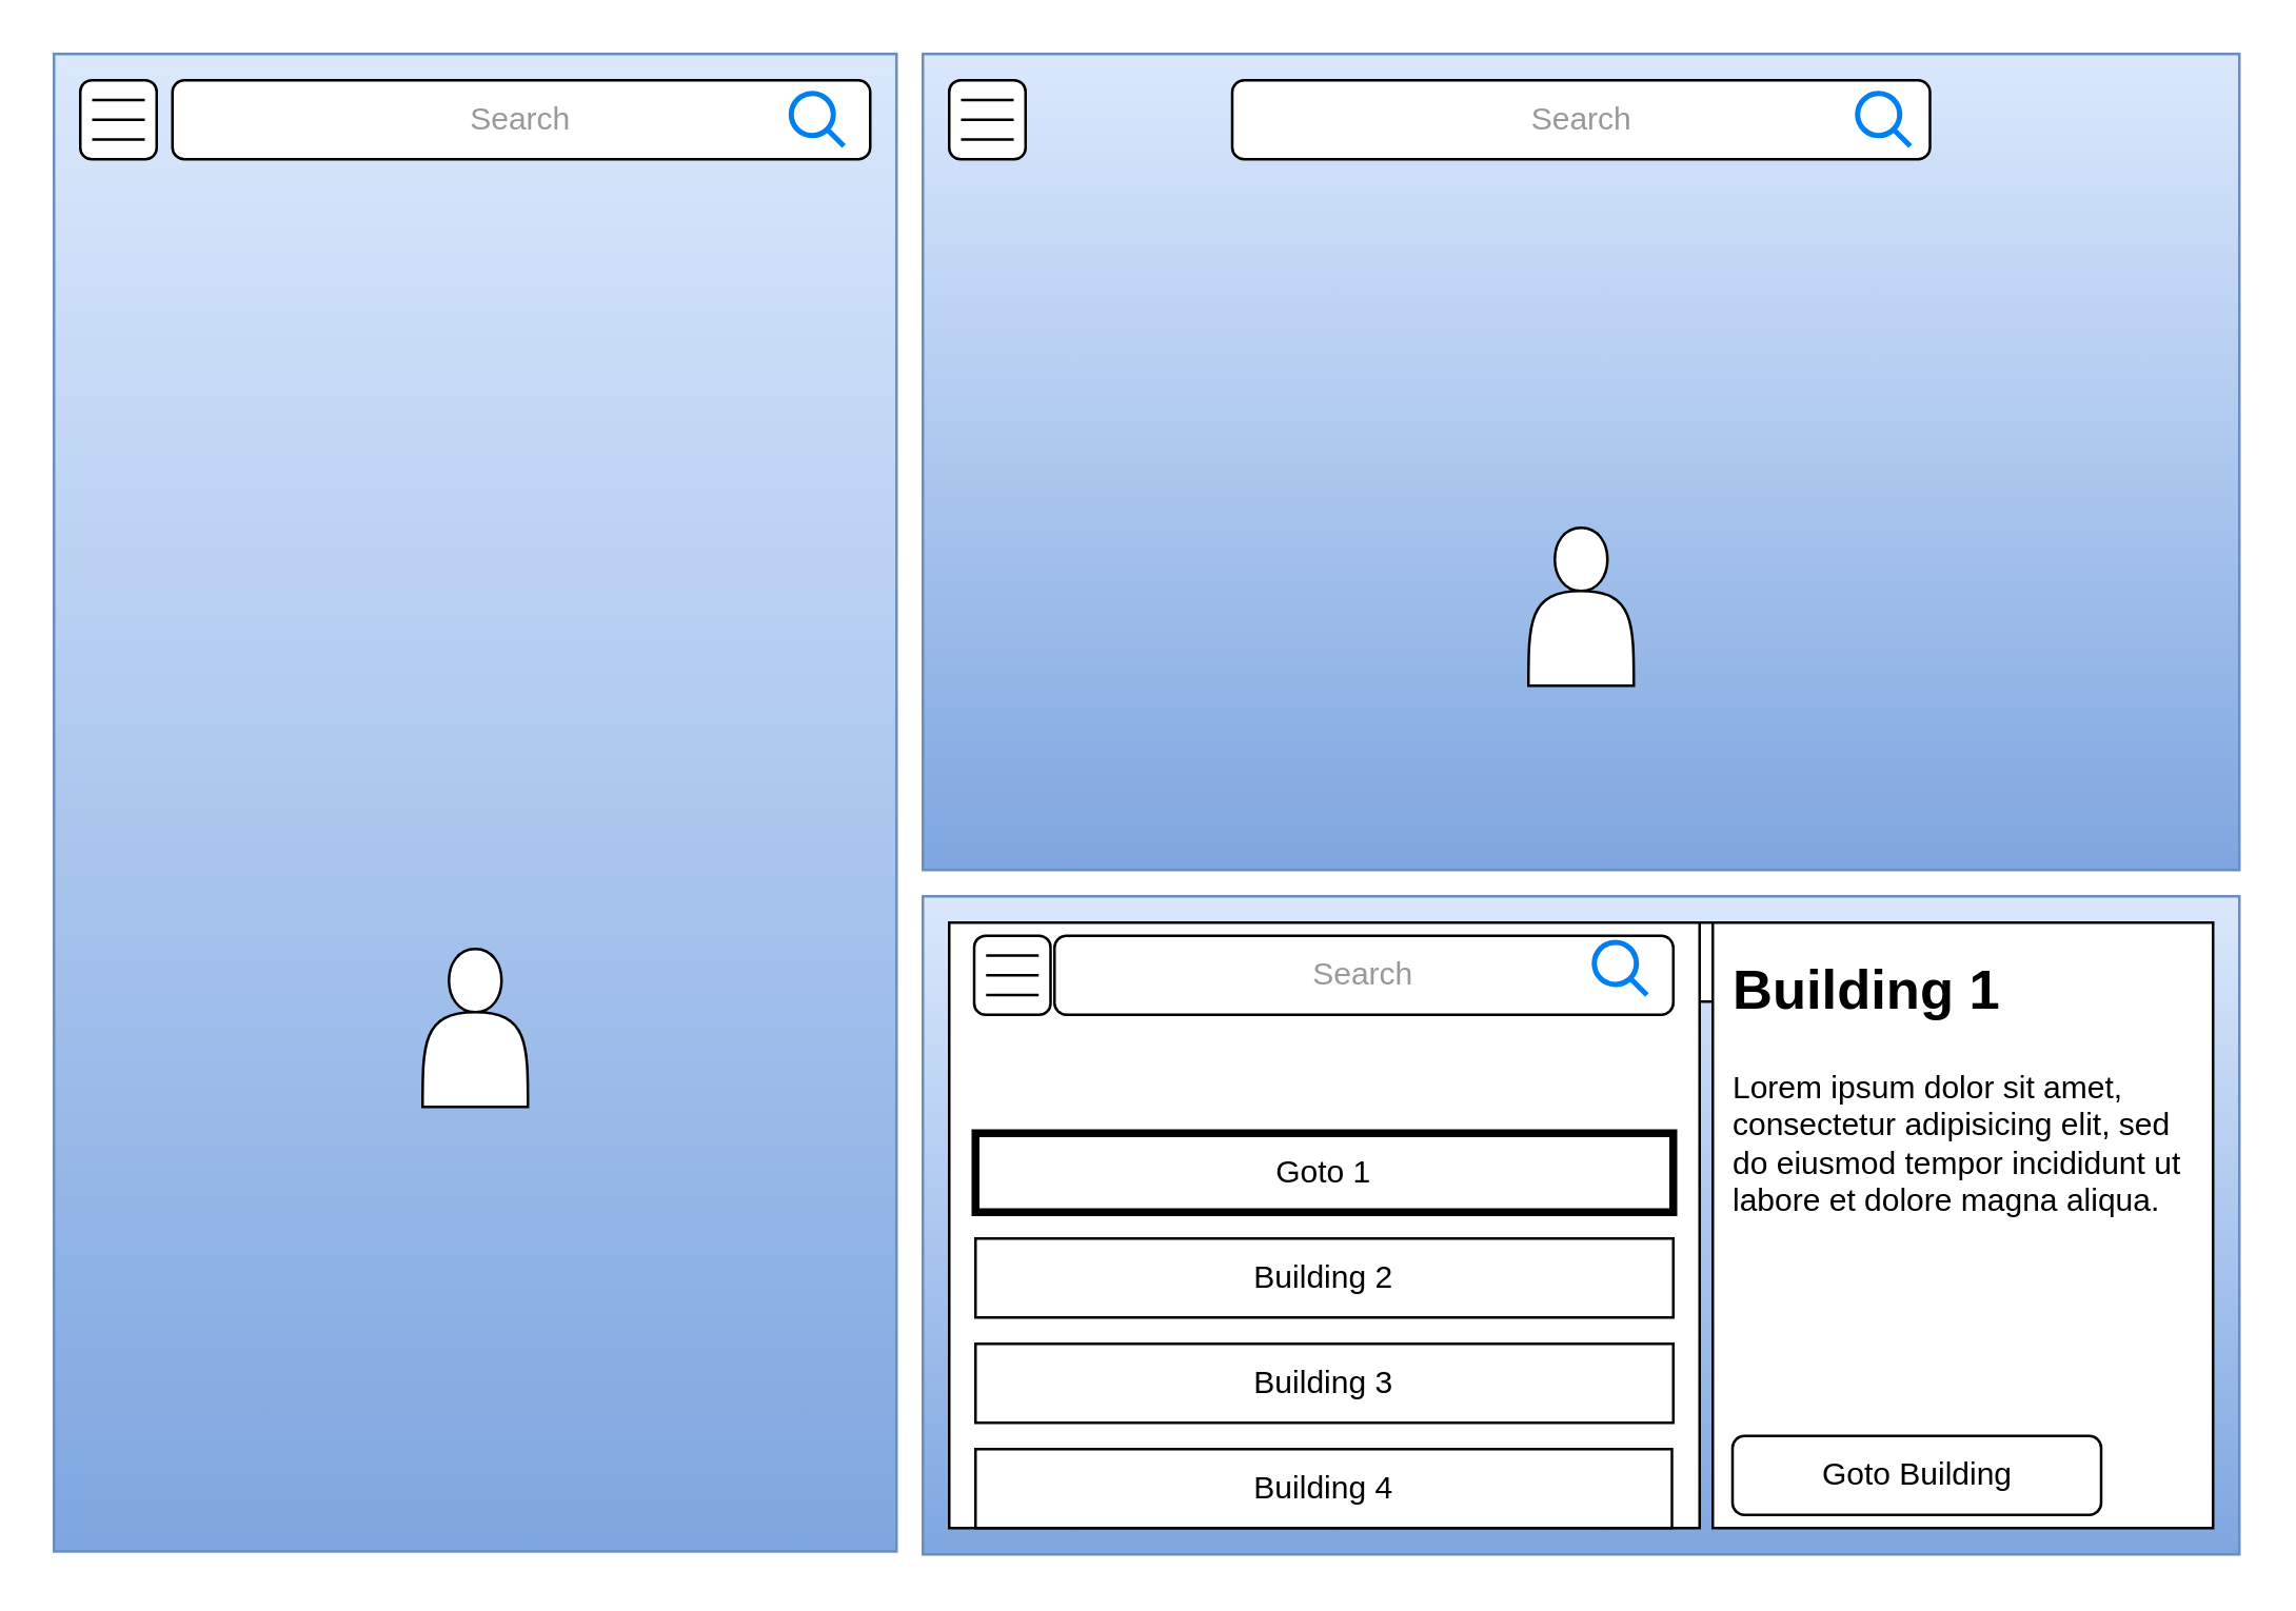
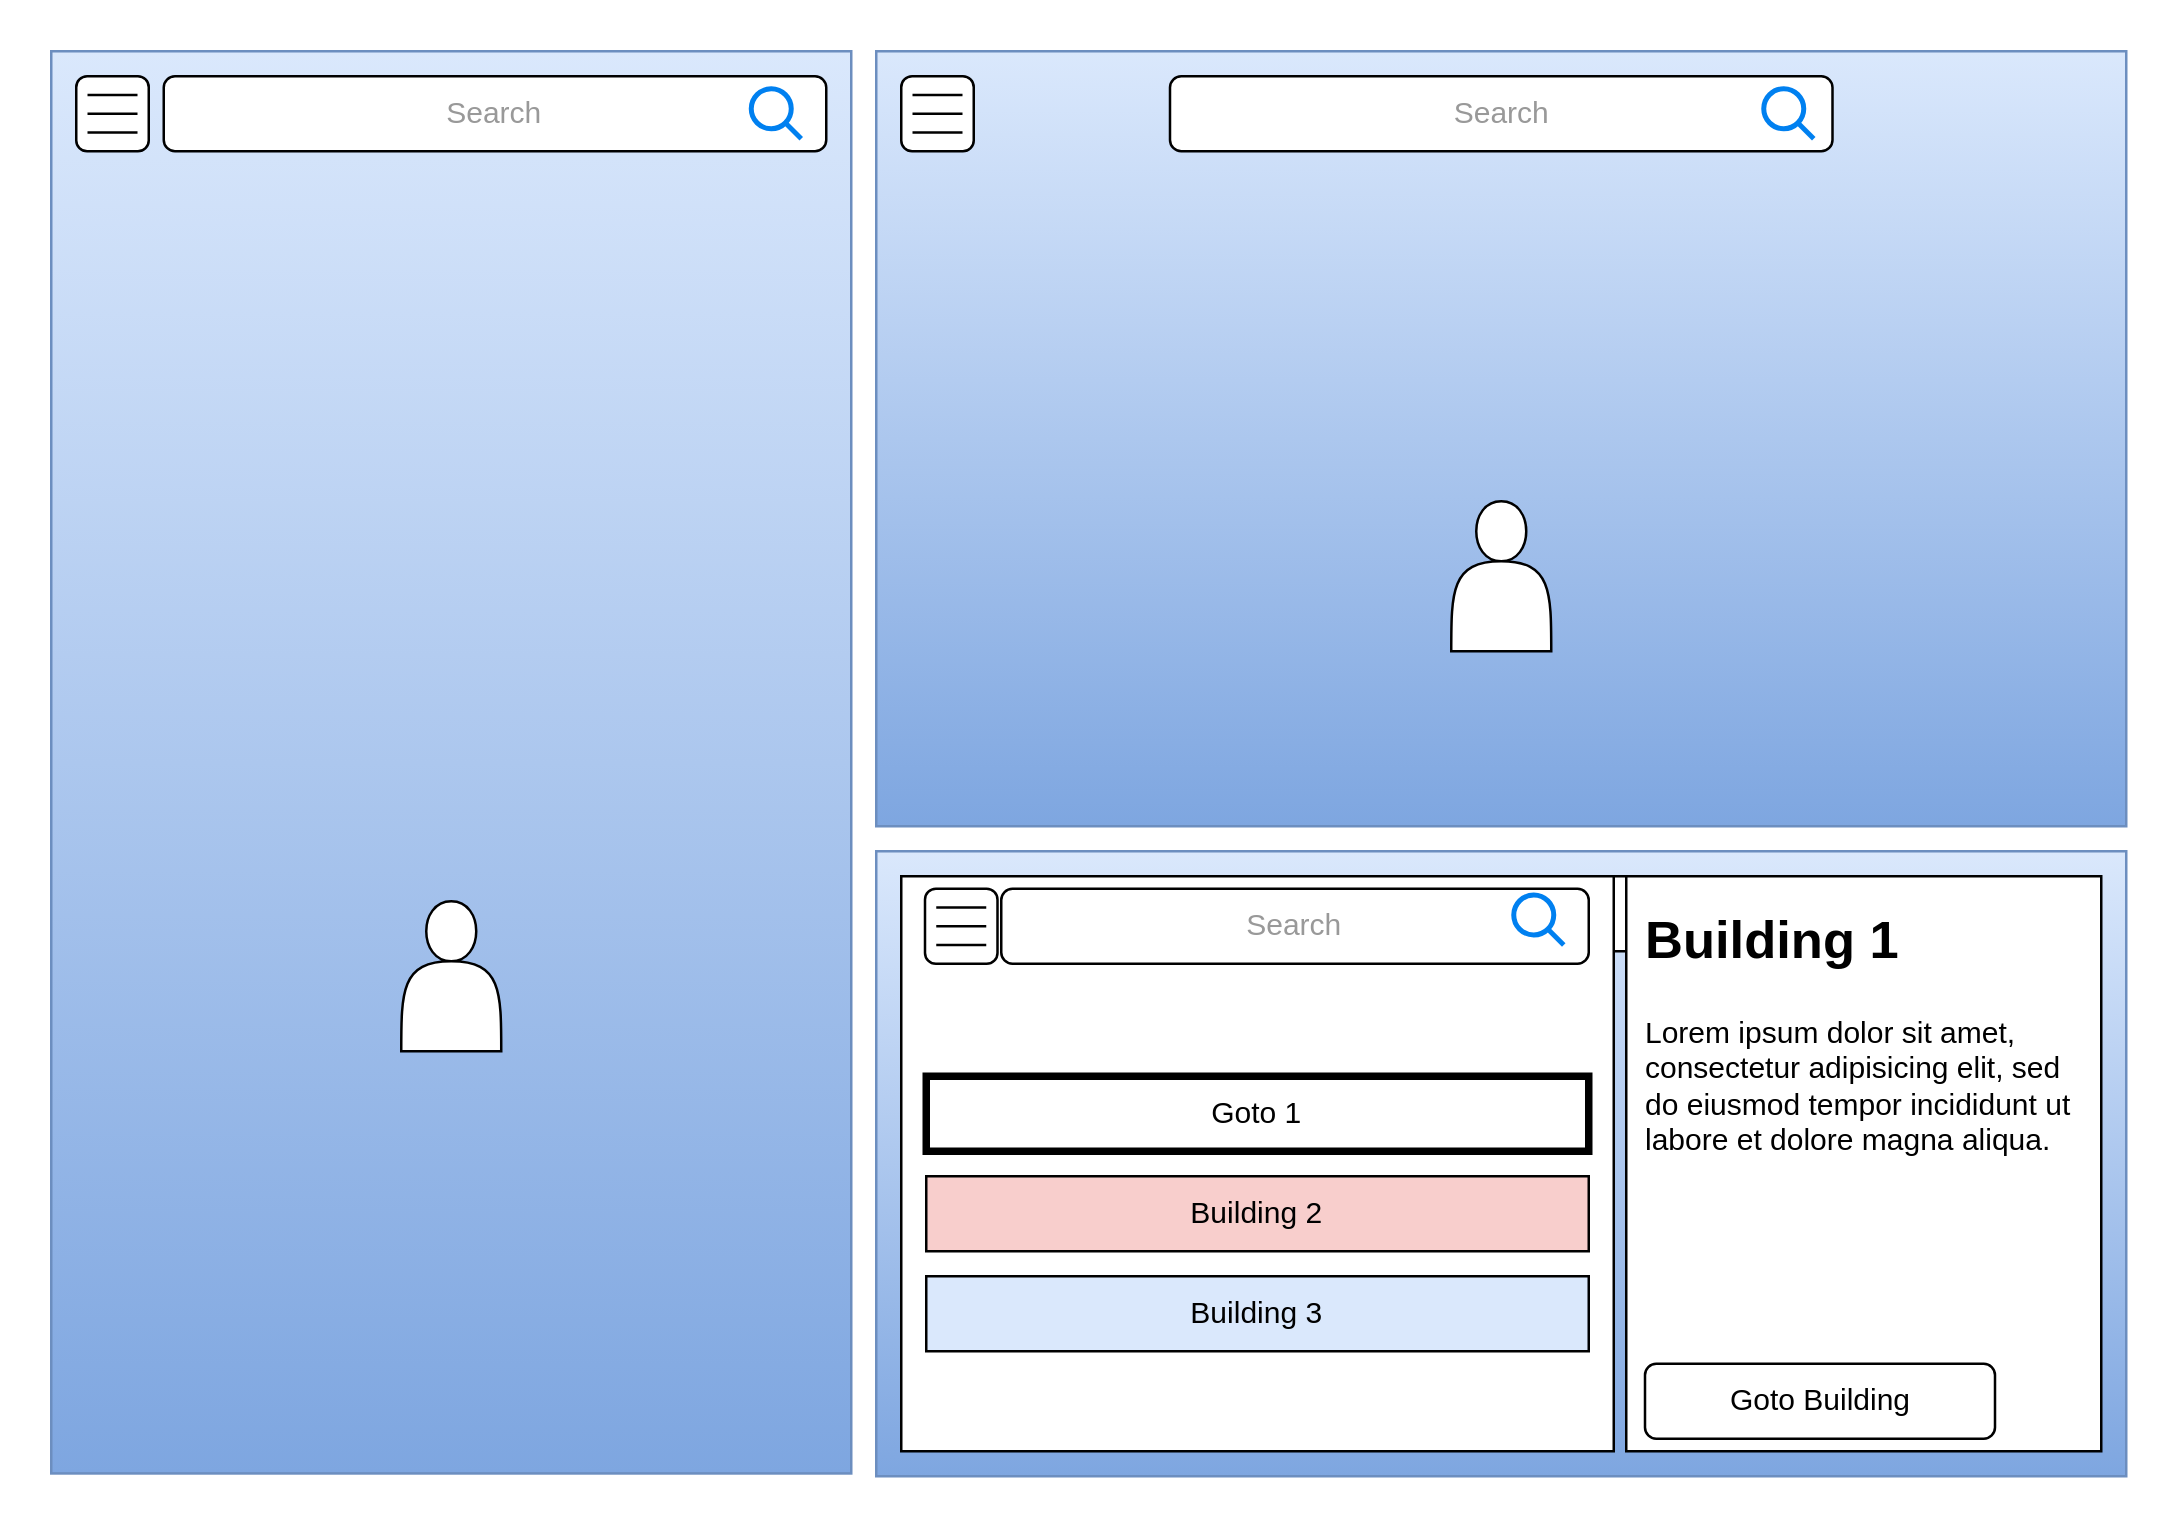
  <mxCell id="0" />
  <mxCell id="1" parent="0" />
  <mxCell id="2" value="" style="rounded=0;whiteSpace=wrap;html=1;aspect=fixed;fillColor=#dae8fc;strokeColor=#6c8ebf;gradientColor=#7ea6e0;" vertex="1" parent="1"><mxGeometry x="20" y="20" width="320" height="568.88" as="geometry" /></mxCell>
  <mxCell id="3" value="&lt;font color=&quot;#999999&quot;&gt;Search&lt;/font&gt;" style="rounded=1;whiteSpace=wrap;html=1;glass=0;shadow=0;" vertex="1" parent="1"><mxGeometry x="65" y="30" width="265" height="30" as="geometry" /></mxCell>
  <mxCell id="4" value="" style="rounded=1;whiteSpace=wrap;html=1;" vertex="1" parent="1"><mxGeometry x="30" y="30" width="29" height="30" as="geometry" /></mxCell>
  <mxCell id="5" value="" style="html=1;verticalLabelPosition=bottom;align=center;labelBackgroundColor=#ffffff;verticalAlign=top;strokeWidth=2;strokeColor=#0080F0;shadow=0;dashed=0;shape=mxgraph.ios7.icons.looking_glass;" vertex="1" parent="1"><mxGeometry x="300" y="35" width="20" height="20" as="geometry" /></mxCell>
  <mxCell id="6" value="" style="verticalLabelPosition=bottom;shadow=0;dashed=0;align=center;html=1;verticalAlign=top;shape=mxgraph.electrical.transmission.3_line_bus;" vertex="1" parent="1"><mxGeometry x="34.5" y="37.5" width="20" height="15" as="geometry" /></mxCell>
  <mxCell id="7" value="" style="shape=actor;whiteSpace=wrap;html=1;" vertex="1" parent="1"><mxGeometry x="160" y="360" width="40" height="60" as="geometry" /></mxCell>
  <mxCell id="8" value="" style="rounded=0;whiteSpace=wrap;html=1;strokeColor=#6c8ebf;fillColor=#dae8fc;gradientColor=#7ea6e0;" vertex="1" parent="1"><mxGeometry x="350" y="20" width="500" height="310" as="geometry" /></mxCell>
  <mxCell id="9" value="&lt;font color=&quot;#999999&quot;&gt;Search&lt;/font&gt;" style="rounded=1;whiteSpace=wrap;html=1;glass=0;shadow=0;" vertex="1" parent="1"><mxGeometry x="467.5" y="30" width="265" height="30" as="geometry" /></mxCell>
  <mxCell id="10" value="" style="rounded=1;whiteSpace=wrap;html=1;" vertex="1" parent="1"><mxGeometry x="360" y="30" width="29" height="30" as="geometry" /></mxCell>
  <mxCell id="11" value="" style="html=1;verticalLabelPosition=bottom;align=center;labelBackgroundColor=#ffffff;verticalAlign=top;strokeWidth=2;strokeColor=#0080F0;shadow=0;dashed=0;shape=mxgraph.ios7.icons.looking_glass;" vertex="1" parent="1"><mxGeometry x="705" y="35" width="20" height="20" as="geometry" /></mxCell>
  <mxCell id="12" value="" style="verticalLabelPosition=bottom;shadow=0;dashed=0;align=center;html=1;verticalAlign=top;shape=mxgraph.electrical.transmission.3_line_bus;" vertex="1" parent="1"><mxGeometry x="364.5" y="37.5" width="20" height="15" as="geometry" /></mxCell>
  <mxCell id="13" value="" style="shape=actor;whiteSpace=wrap;html=1;" vertex="1" parent="1"><mxGeometry x="580" y="200" width="40" height="60" as="geometry" /></mxCell>
  <mxCell id="14" value="" style="rounded=0;whiteSpace=wrap;html=1;fillColor=#dae8fc;gradientColor=#7ea6e0;strokeColor=#6c8ebf;" vertex="1" parent="1"><mxGeometry x="350" y="340" width="500" height="250" as="geometry" /></mxCell>
  <mxCell id="15" value="&lt;font color=&quot;#999999&quot;&gt;Search&lt;/font&gt;" style="rounded=1;whiteSpace=wrap;html=1;glass=0;shadow=0;" vertex="1" parent="1"><mxGeometry x="467.5" y="350" width="265" height="30" as="geometry" /></mxCell>
  <mxCell id="16" value="" style="html=1;verticalLabelPosition=bottom;align=center;labelBackgroundColor=#ffffff;verticalAlign=top;strokeWidth=2;strokeColor=#0080F0;shadow=0;dashed=0;shape=mxgraph.ios7.icons.looking_glass;" vertex="1" parent="1"><mxGeometry x="705" y="355" width="20" height="20" as="geometry" /></mxCell>
  <mxCell id="17" value="" style="shape=actor;whiteSpace=wrap;html=1;" vertex="1" parent="1"><mxGeometry x="580" y="490" width="40" height="60" as="geometry" /></mxCell>
  <mxCell id="18" value="" style="rounded=0;whiteSpace=wrap;html=1;" vertex="1" parent="1"><mxGeometry x="360" y="350" width="285" height="230" as="geometry" /></mxCell>
  <mxCell id="19" value="" style="rounded=0;whiteSpace=wrap;html=1;" vertex="1" parent="1"><mxGeometry x="650" y="350" width="190" height="230" as="geometry" /></mxCell>
  <mxCell id="20" value="Goto Building" style="rounded=1;whiteSpace=wrap;html=1;" vertex="1" parent="1"><mxGeometry x="657.5" y="545" width="140" height="30" as="geometry" /></mxCell>
  <mxCell id="21" value="&lt;h1&gt;&lt;font style=&quot;font-size: 21px;&quot;&gt;Building 1&lt;/font&gt;&lt;/h1&gt;&lt;p&gt;Lorem ipsum dolor sit amet, consectetur adipisicing elit, sed do eiusmod tempor incididunt ut labore et dolore magna aliqua.&lt;/p&gt;" style="text;html=1;strokeColor=none;fillColor=none;spacing=5;spacingTop=-20;whiteSpace=wrap;overflow=hidden;rounded=0;" vertex="1" parent="1"><mxGeometry x="652.5" y="355" width="185" height="170" as="geometry" /></mxCell>
  <mxCell id="22" value="&lt;font color=&quot;#999999&quot;&gt;Search&lt;/font&gt;" style="rounded=1;whiteSpace=wrap;html=1;glass=0;shadow=0;" vertex="1" parent="1"><mxGeometry x="400" y="355" width="235" height="30" as="geometry" /></mxCell>
  <mxCell id="23" value="" style="rounded=1;whiteSpace=wrap;html=1;" vertex="1" parent="1"><mxGeometry x="369.5" y="355" width="29" height="30" as="geometry" /></mxCell>
  <mxCell id="24" value="" style="html=1;verticalLabelPosition=bottom;align=center;labelBackgroundColor=#ffffff;verticalAlign=top;strokeWidth=2;strokeColor=#0080F0;shadow=0;dashed=0;shape=mxgraph.ios7.icons.looking_glass;" vertex="1" parent="1"><mxGeometry x="605" y="357.5" width="20" height="20" as="geometry" /></mxCell>
  <mxCell id="25" value="" style="verticalLabelPosition=bottom;shadow=0;dashed=0;align=center;html=1;verticalAlign=top;shape=mxgraph.electrical.transmission.3_line_bus;" vertex="1" parent="1"><mxGeometry x="374" y="362.5" width="20" height="15" as="geometry" /></mxCell>
  <mxCell id="26" value="Goto 1" style="rounded=0;whiteSpace=wrap;html=1;strokeWidth=3;" vertex="1" parent="1"><mxGeometry x="370" y="430" width="265" height="30" as="geometry" /></mxCell>
- <mxCell id="27" value="Building 2" style="rounded=0;whiteSpace=wrap;html=1;" vertex="1" parent="1"><mxGeometry x="370" y="470" width="265" height="30" as="geometry" /></mxCell>
- <mxCell id="28" value="Building 3" style="rounded=0;whiteSpace=wrap;html=1;" vertex="1" parent="1"><mxGeometry x="370" y="510" width="265" height="30" as="geometry" /></mxCell>
- <mxCell id="29" value="Building 4" style="rounded=0;whiteSpace=wrap;html=1;" vertex="1" parent="1"><mxGeometry x="370" y="550" width="264.5" height="30" as="geometry" /></mxCell>
+ <mxCell id="27" value="Building 2" style="rounded=0;whiteSpace=wrap;html=1;fillColor=#f8cecc;" vertex="1" parent="1"><mxGeometry x="370" y="470" width="265" height="30" as="geometry" /></mxCell>
+ <mxCell id="28" value="Building 3" style="rounded=0;whiteSpace=wrap;html=1;fillColor=#dae8fc;" vertex="1" parent="1"><mxGeometry x="370" y="510" width="265" height="30" as="geometry" /></mxCell>
